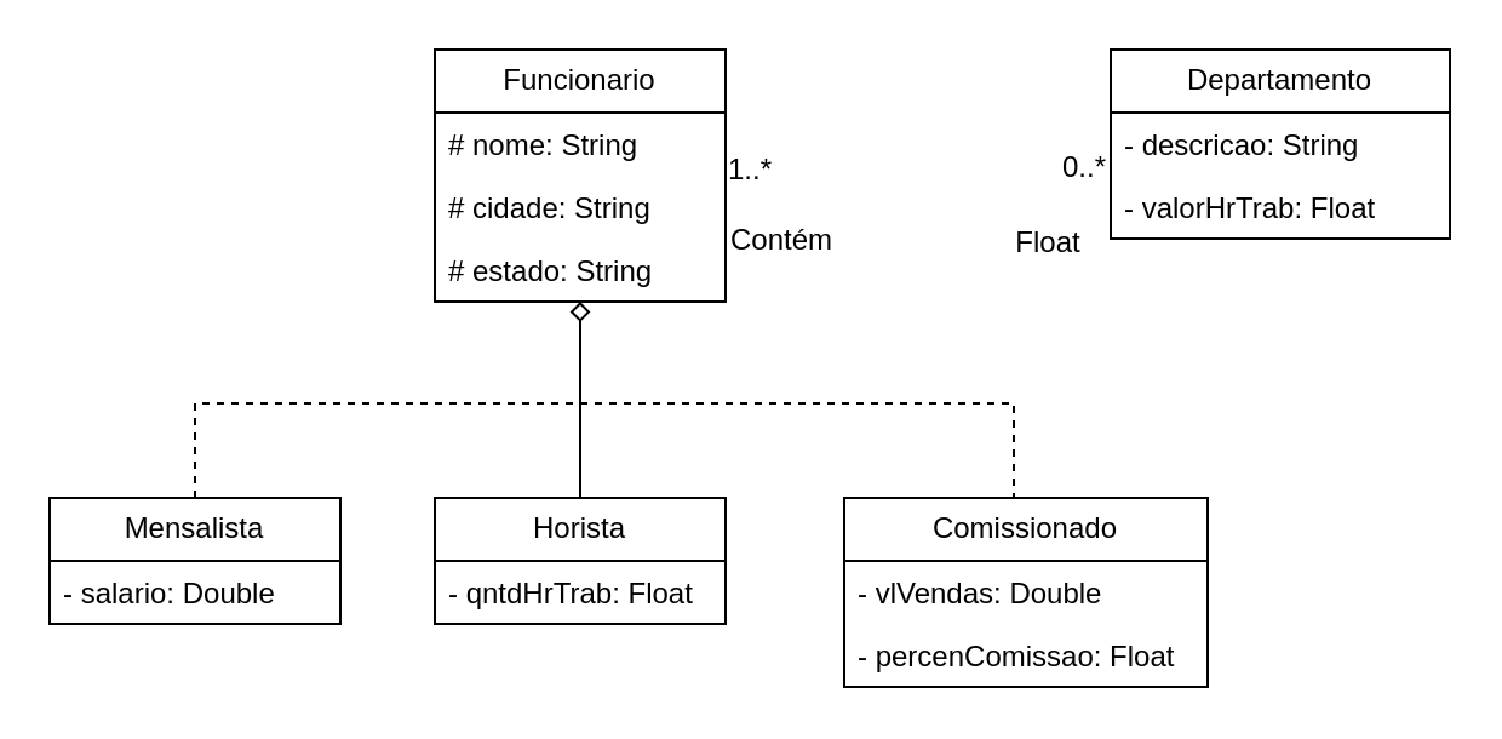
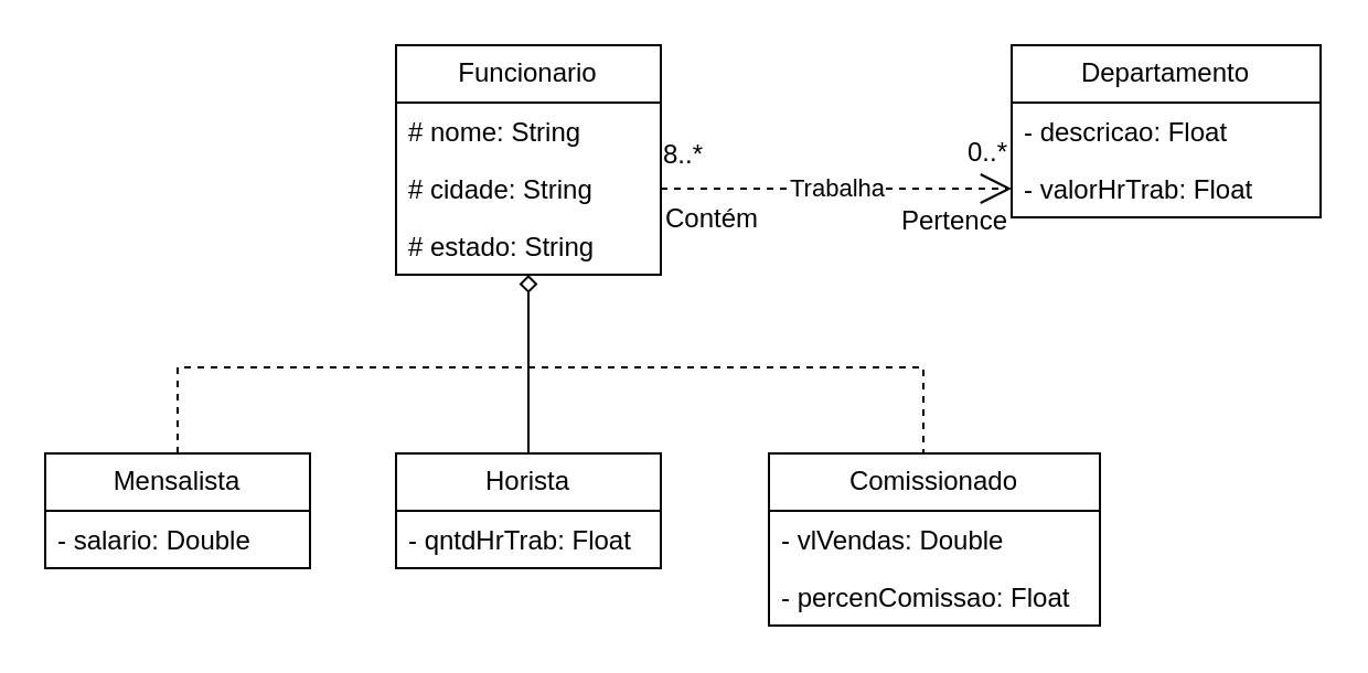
  <mxCell id="0" />
  <mxCell id="1" parent="0" />
  <mxCell id="2" value="Departamento" style="swimlane;fontStyle=0;childLayout=stackLayout;horizontal=1;startSize=26;fillColor=none;horizontalStack=0;resizeParent=1;resizeParentMax=0;resizeLast=0;collapsible=1;marginBottom=0;whiteSpace=wrap;html=1;" parent="1" vertex="1"><mxGeometry x="458" y="20" width="140" height="78" as="geometry" /></mxCell>
- <mxCell id="3" value="- descricao: String" style="text;strokeColor=none;fillColor=none;align=left;verticalAlign=top;spacingLeft=4;spacingRight=4;overflow=hidden;rotatable=0;points=[[0,0.5],[1,0.5]];portConstraint=eastwest;whiteSpace=wrap;html=1;" parent="2" vertex="1"><mxGeometry y="26" width="140" height="26" as="geometry" /></mxCell>
+ <mxCell id="3" value="- descricao: Float" style="text;strokeColor=none;fillColor=none;align=left;verticalAlign=top;spacingLeft=4;spacingRight=4;overflow=hidden;rotatable=0;points=[[0,0.5],[1,0.5]];portConstraint=eastwest;whiteSpace=wrap;html=1;" parent="2" vertex="1"><mxGeometry y="26" width="140" height="26" as="geometry" /></mxCell>
  <mxCell id="4" value="- valorHrTrab: Float" style="text;strokeColor=none;fillColor=none;align=left;verticalAlign=top;spacingLeft=4;spacingRight=4;overflow=hidden;rotatable=0;points=[[0,0.5],[1,0.5]];portConstraint=eastwest;whiteSpace=wrap;html=1;" parent="2" vertex="1"><mxGeometry y="52" width="140" height="26" as="geometry" /></mxCell>
  <mxCell id="5" value="Funcionario" style="swimlane;fontStyle=0;childLayout=stackLayout;horizontal=1;startSize=26;fillColor=none;horizontalStack=0;resizeParent=1;resizeParentMax=0;resizeLast=0;collapsible=1;marginBottom=0;whiteSpace=wrap;html=1;" parent="1" vertex="1"><mxGeometry x="179" y="20" width="120" height="104" as="geometry" /></mxCell>
  <mxCell id="6" value="# nome: String" style="text;strokeColor=none;fillColor=none;align=left;verticalAlign=top;spacingLeft=4;spacingRight=4;overflow=hidden;rotatable=0;points=[[0,0.5],[1,0.5]];portConstraint=eastwest;whiteSpace=wrap;html=1;" parent="5" vertex="1"><mxGeometry y="26" width="120" height="26" as="geometry" /></mxCell>
  <mxCell id="7" value="# cidade: String" style="text;strokeColor=none;fillColor=none;align=left;verticalAlign=top;spacingLeft=4;spacingRight=4;overflow=hidden;rotatable=0;points=[[0,0.5],[1,0.5]];portConstraint=eastwest;whiteSpace=wrap;html=1;" parent="5" vertex="1"><mxGeometry y="52" width="120" height="26" as="geometry" /></mxCell>
  <mxCell id="8" value="# estado: String" style="text;strokeColor=none;fillColor=none;align=left;verticalAlign=top;spacingLeft=4;spacingRight=4;overflow=hidden;rotatable=0;points=[[0,0.5],[1,0.5]];portConstraint=eastwest;whiteSpace=wrap;html=1;" parent="5" vertex="1"><mxGeometry y="78" width="120" height="26" as="geometry" /></mxCell>
  <mxCell id="9" style="edgeStyle=orthogonalEdgeStyle;rounded=0;orthogonalLoop=1;jettySize=auto;html=1;exitX=0.5;exitY=0;exitDx=0;exitDy=0;entryX=0.5;entryY=0;entryDx=0;entryDy=0;endArrow=none;endFill=0;dashed=1;" parent="1" source="10" target="15" edge="1"><mxGeometry relative="1" as="geometry"><mxPoint x="408" y="125" as="targetPoint" /><Array as="points"><mxPoint x="80" y="166" /><mxPoint x="418" y="166" /><mxPoint x="418" y="205" /></Array></mxGeometry></mxCell>
  <mxCell id="10" value="Mensalista" style="swimlane;fontStyle=0;childLayout=stackLayout;horizontal=1;startSize=26;fillColor=none;horizontalStack=0;resizeParent=1;resizeParentMax=0;resizeLast=0;collapsible=1;marginBottom=0;whiteSpace=wrap;html=1;" parent="1" vertex="1"><mxGeometry x="20" y="205" width="120" height="52" as="geometry" /></mxCell>
  <mxCell id="11" value="- salario: Double" style="text;strokeColor=none;fillColor=none;align=left;verticalAlign=top;spacingLeft=4;spacingRight=4;overflow=hidden;rotatable=0;points=[[0,0.5],[1,0.5]];portConstraint=eastwest;whiteSpace=wrap;html=1;" parent="10" vertex="1"><mxGeometry y="26" width="120" height="26" as="geometry" /></mxCell>
  <mxCell id="12" style="edgeStyle=orthogonalEdgeStyle;rounded=0;orthogonalLoop=1;jettySize=auto;html=1;exitX=0.5;exitY=0;exitDx=0;exitDy=0;entryX=0.5;entryY=1;entryDx=0;entryDy=0;endArrow=diamond;endFill=0;" parent="1" source="13" target="5" edge="1"><mxGeometry relative="1" as="geometry"><mxPoint x="239" y="125" as="targetPoint" /></mxGeometry></mxCell>
  <mxCell id="13" value="Horista" style="swimlane;fontStyle=0;childLayout=stackLayout;horizontal=1;startSize=26;fillColor=none;horizontalStack=0;resizeParent=1;resizeParentMax=0;resizeLast=0;collapsible=1;marginBottom=0;whiteSpace=wrap;html=1;" parent="1" vertex="1"><mxGeometry x="179" y="205" width="120" height="52" as="geometry" /></mxCell>
  <mxCell id="14" value="- qntdHrTrab: Float" style="text;strokeColor=none;fillColor=none;align=left;verticalAlign=top;spacingLeft=4;spacingRight=4;overflow=hidden;rotatable=0;points=[[0,0.5],[1,0.5]];portConstraint=eastwest;whiteSpace=wrap;html=1;" parent="13" vertex="1"><mxGeometry y="26" width="120" height="26" as="geometry" /></mxCell>
  <mxCell id="15" value="Comissionado" style="swimlane;fontStyle=0;childLayout=stackLayout;horizontal=1;startSize=26;fillColor=none;horizontalStack=0;resizeParent=1;resizeParentMax=0;resizeLast=0;collapsible=1;marginBottom=0;whiteSpace=wrap;html=1;" parent="1" vertex="1"><mxGeometry x="348" y="205" width="150" height="78" as="geometry" /></mxCell>
  <mxCell id="16" value="- vlVendas: Double" style="text;strokeColor=none;fillColor=none;align=left;verticalAlign=top;spacingLeft=4;spacingRight=4;overflow=hidden;rotatable=0;points=[[0,0.5],[1,0.5]];portConstraint=eastwest;whiteSpace=wrap;html=1;" parent="15" vertex="1"><mxGeometry y="26" width="150" height="26" as="geometry" /></mxCell>
  <mxCell id="17" value="- percenComissao: Float" style="text;strokeColor=none;fillColor=none;align=left;verticalAlign=top;spacingLeft=4;spacingRight=4;overflow=hidden;rotatable=0;points=[[0,0.5],[1,0.5]];portConstraint=eastwest;whiteSpace=wrap;html=1;" parent="15" vertex="1"><mxGeometry y="52" width="150" height="26" as="geometry" /></mxCell>
- <mxCell id="19" value="1..*" style="text;html=1;align=center;verticalAlign=middle;resizable=0;points=[];autosize=1;strokeColor=none;fillColor=none;" parent="1" vertex="1"><mxGeometry x="289" y="55" width="40" height="30" as="geometry" /></mxCell>
+ <mxCell id="18" value="Trabalha" style="endArrow=open;endSize=12;dashed=1;html=1;rounded=0;exitX=1;exitY=0.5;exitDx=0;exitDy=0;entryX=0;entryY=0.5;entryDx=0;entryDy=0;" parent="1" source="7" target="4" edge="1"><mxGeometry width="160" relative="1" as="geometry"><mxPoint x="298" y="-5" as="sourcePoint" /><mxPoint x="458" y="-5" as="targetPoint" /></mxGeometry></mxCell>
+ <mxCell id="19" value="8..*" style="text;html=1;align=center;verticalAlign=middle;resizable=0;points=[];autosize=1;strokeColor=none;fillColor=none;" parent="1" vertex="1"><mxGeometry x="289" y="55" width="40" height="30" as="geometry" /></mxCell>
  <mxCell id="20" value="0..*" style="text;html=1;align=center;verticalAlign=middle;resizable=0;points=[];autosize=1;strokeColor=none;fillColor=none;" parent="1" vertex="1"><mxGeometry x="427" y="54" width="40" height="30" as="geometry" /></mxCell>
  <mxCell id="21" value="Contém" style="text;html=1;align=center;verticalAlign=middle;resizable=0;points=[];autosize=1;strokeColor=none;fillColor=none;" parent="1" vertex="1"><mxGeometry x="287" y="84" width="70" height="30" as="geometry" /></mxCell>
- <mxCell id="22" value="Float" style="text;html=1;align=center;verticalAlign=middle;resizable=0;points=[];autosize=1;strokeColor=none;fillColor=none;" parent="1" vertex="1"><mxGeometry x="397" y="85" width="70" height="30" as="geometry" /></mxCell>
+ <mxCell id="22" value="Pertence" style="text;html=1;align=center;verticalAlign=middle;resizable=0;points=[];autosize=1;strokeColor=none;fillColor=none;" parent="1" vertex="1"><mxGeometry x="397" y="85" width="70" height="30" as="geometry" /></mxCell>
